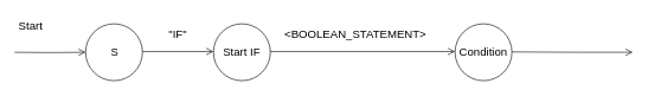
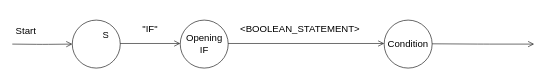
  <mxCell id="0" />
  <mxCell id="1" parent="0" />
  <mxCell id="2" style="edgeStyle=orthogonalEdgeStyle;html=1;labelBackgroundColor=none;endArrow=open;endSize=8;strokeColor=#0f0f0f;fontFamily=Verdana;fontSize=12;align=left;entryX=0;entryY=0.5;entryDx=0;entryDy=0;fillColor=#a0522d;" parent="1" target="3" edge="1"><mxGeometry relative="1" as="geometry"><mxPoint x="20" y="73" as="sourcePoint" /><mxPoint x="130" y="73" as="targetPoint" /></mxGeometry></mxCell>
  <mxCell id="3" value="" style="ellipse;whiteSpace=wrap;html=1;aspect=fixed;" vertex="1" parent="1"><mxGeometry x="120" y="33" width="80" height="80" as="geometry" /></mxCell>
- <mxCell id="4" value="Start" style="text;strokeColor=none;fillColor=none;align=left;verticalAlign=middle;spacingLeft=4;spacingRight=4;overflow=hidden;points=[[0,0.5],[1,0.5]];portConstraint=eastwest;rotatable=0;whiteSpace=wrap;html=1;fontSize=16;" vertex="1" parent="1"><mxGeometry x="20" y="20.5" width="60" height="30" as="geometry" /></mxCell>
- <mxCell id="5" value="S" style="text;strokeColor=none;fillColor=none;align=left;verticalAlign=middle;spacingLeft=4;spacingRight=4;overflow=hidden;points=[[0,0.5],[1,0.5]];portConstraint=eastwest;rotatable=0;whiteSpace=wrap;html=1;fontSize=16;" vertex="1" parent="1"><mxGeometry x="150" y="58" width="20" height="30" as="geometry" /></mxCell>
+ <mxCell id="4" value="Start" style="text;strokeColor=none;fillColor=none;align=left;verticalAlign=middle;spacingLeft=4;spacingRight=4;overflow=hidden;points=[[0,0.5],[1,0.5]];portConstraint=eastwest;rotatable=0;whiteSpace=wrap;html=1;fontSize=16;" vertex="1" parent="1"><mxGeometry x="20" y="35.5" width="60" height="30" as="geometry" /></mxCell>
+ <mxCell id="5" value="S" style="text;strokeColor=none;fillColor=none;align=left;verticalAlign=middle;spacingLeft=4;spacingRight=4;overflow=hidden;points=[[0,0.5],[1,0.5]];portConstraint=eastwest;rotatable=0;whiteSpace=wrap;html=1;fontSize=16;" vertex="1" parent="1"><mxGeometry x="165" y="43" width="20" height="30" as="geometry" /></mxCell>
  <mxCell id="6" style="edgeStyle=orthogonalEdgeStyle;html=1;labelBackgroundColor=none;endArrow=open;endSize=8;strokeColor=#0f0f0f;fontFamily=Verdana;fontSize=12;align=left;entryX=0;entryY=0.5;entryDx=0;entryDy=0;fillColor=#a0522d;" edge="1" parent="1"><mxGeometry relative="1" as="geometry"><mxPoint x="200" y="72" as="sourcePoint" /><mxPoint x="300" y="72" as="targetPoint" /></mxGeometry></mxCell>
  <mxCell id="7" value="" style="ellipse;whiteSpace=wrap;html=1;aspect=fixed;" vertex="1" parent="1"><mxGeometry x="300" y="33" width="80" height="80" as="geometry" /></mxCell>
  <mxCell id="8" value="&quot;IF&quot;" style="text;strokeColor=none;fillColor=none;align=center;verticalAlign=middle;spacingLeft=4;spacingRight=4;overflow=hidden;points=[[0,0.5],[1,0.5]];portConstraint=eastwest;rotatable=0;whiteSpace=wrap;html=1;fontSize=16;" vertex="1" parent="1"><mxGeometry x="220" y="33" width="60" height="30" as="geometry" /></mxCell>
- <mxCell id="9" value="Start IF" style="text;strokeColor=none;fillColor=none;align=center;verticalAlign=middle;spacingLeft=4;spacingRight=4;overflow=hidden;points=[[0,0.5],[1,0.5]];portConstraint=eastwest;rotatable=0;whiteSpace=wrap;html=1;fontSize=16;" vertex="1" parent="1"><mxGeometry x="305" y="50.5" width="70" height="45" as="geometry" /></mxCell>
+ <mxCell id="9" value="Opening IF" style="text;strokeColor=none;fillColor=none;align=center;verticalAlign=middle;spacingLeft=4;spacingRight=4;overflow=hidden;points=[[0,0.5],[1,0.5]];portConstraint=eastwest;rotatable=0;whiteSpace=wrap;html=1;fontSize=16;" vertex="1" parent="1"><mxGeometry x="305" y="50.5" width="70" height="45" as="geometry" /></mxCell>
  <mxCell id="10" style="edgeStyle=orthogonalEdgeStyle;html=1;labelBackgroundColor=none;endArrow=open;endSize=8;strokeColor=#0f0f0f;fontFamily=Verdana;fontSize=12;align=left;fillColor=#a0522d;" edge="1" parent="1"><mxGeometry relative="1" as="geometry"><mxPoint x="380" y="72" as="sourcePoint" /><mxPoint x="640" y="72" as="targetPoint" /></mxGeometry></mxCell>
  <mxCell id="11" value="&amp;lt;BOOLEAN_STATEMENT&amp;gt;" style="text;strokeColor=none;fillColor=none;align=center;verticalAlign=middle;spacingLeft=4;spacingRight=4;overflow=hidden;points=[[0,0.5],[1,0.5]];portConstraint=eastwest;rotatable=0;whiteSpace=wrap;html=1;fontSize=16;" vertex="1" parent="1"><mxGeometry x="390" y="33" width="220" height="30" as="geometry" /></mxCell>
  <mxCell id="12" value="" style="ellipse;whiteSpace=wrap;html=1;aspect=fixed;" vertex="1" parent="1"><mxGeometry x="640" y="33" width="80" height="80" as="geometry" /></mxCell>
  <mxCell id="13" value="Condition" style="text;strokeColor=none;fillColor=none;align=center;verticalAlign=middle;spacingLeft=4;spacingRight=4;overflow=hidden;points=[[0,0.5],[1,0.5]];portConstraint=eastwest;rotatable=0;whiteSpace=wrap;html=1;fontSize=16;" vertex="1" parent="1"><mxGeometry x="640" y="50.5" width="80" height="45" as="geometry" /></mxCell>
  <mxCell id="14" style="edgeStyle=orthogonalEdgeStyle;html=1;labelBackgroundColor=none;endArrow=open;endSize=8;strokeColor=#0f0f0f;fontFamily=Verdana;fontSize=12;align=left;fillColor=#a0522d;" edge="1" parent="1"><mxGeometry relative="1" as="geometry"><mxPoint x="720" y="72.5" as="sourcePoint" /><mxPoint x="890" y="73" as="targetPoint" /></mxGeometry></mxCell>
